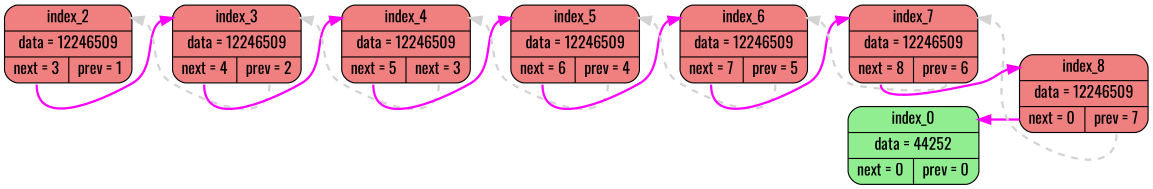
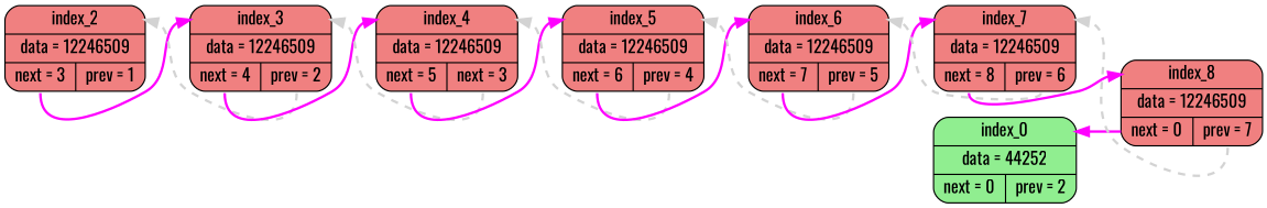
  digraph {
    fontname=Oswald
    rankdir=RL
    splines=true
    node [fillcolor=lightcoral fontname=Oswald shape=Mrecord style=filled]
    edge [arrowhead=normal color=magenta fontname=Oswald headport=h style=bold tailport=n]
-   n1 [fillcolor=lightgreen label="<h> index_0 | <d> data = 44252 | { <n> next = 0 | <p> prev = 0 }"]
+   n1 [fillcolor=lightgreen label="<h> index_0 | <d> data = 44252 | { <n> next = 0 | <p> prev = 2 }"]
    n2 [label="<h> index_2 | <d> data = 12246509 | { <n> next = 3 | <p> prev = 1 }"]
    n3 [label="<h> index_3 | <d> data = 12246509 | { <n> next = 4 | <p> prev = 2 }"]
    n4 [label="<h> index_4 | <d> data = 12246509 | { <n> next = 5 | <p> next = 3 }"]
    n5 [label="<h> index_5 | <d> data = 12246509 | { <n> next = 6 | <p> prev = 4 }"]
    n6 [label="<h> index_6 | <d> data = 12246509 | { <n> next = 7 | <p> prev = 5 }"]
    n7 [label="<h> index_7 | <d> data = 12246509 | { <n> next = 8 | <p> prev = 6 }"]
    n8 [label="<h> index_8 | <d> data = 12246509 | { <n> next = 0 | <p> prev = 7 }"]
    n2 -> n3
    n3 -> n2 [color=lightgrey style="bold,dashed" tailport=p]
    n3 -> n4
    n4 -> n3 [color=lightgrey style="bold,dashed" tailport=p]
    n4 -> n5
    n5 -> n4 [color=lightgrey style="bold,dashed" tailport=p]
    n5 -> n6
    n6 -> n5 [color=lightgrey style="bold,dashed" tailport=p]
    n6 -> n7
    n7 -> n6 [color=lightgrey style="bold,dashed" tailport=p]
    n7 -> n8
    n8 -> n1
    n8 -> n7 [color=lightgrey style="bold,dashed" tailport=p]
  }
